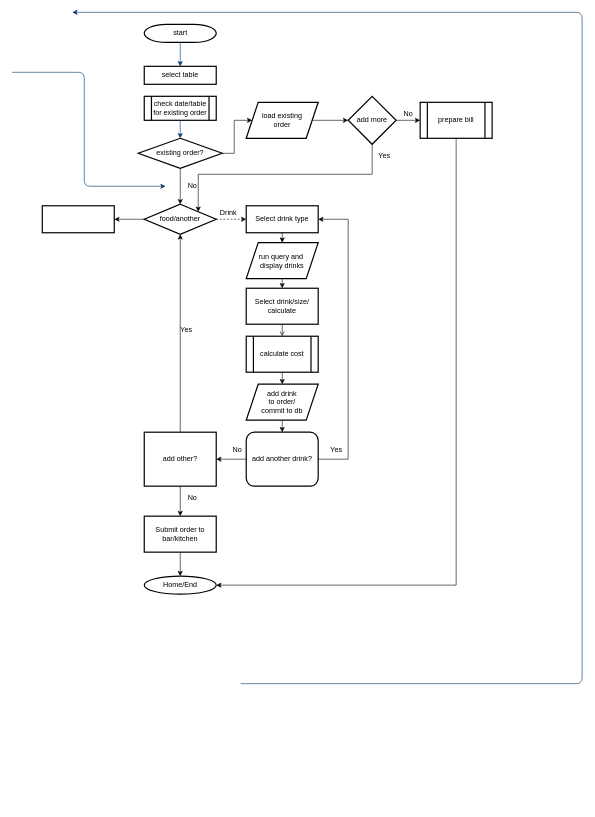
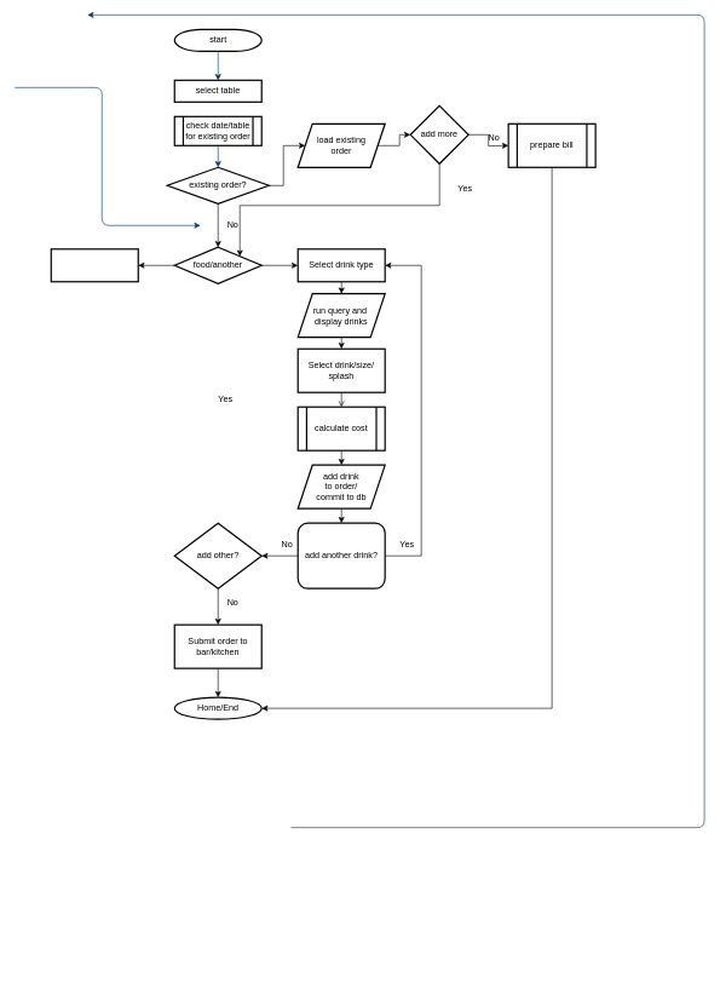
  <mxCell id="0" />
  <mxCell id="1" parent="0" />
  <mxCell id="2" value="start" style="shape=mxgraph.flowchart.terminator;strokeWidth=2;gradientColor=none;gradientDirection=north;fontStyle=0;html=1;" parent="1" vertex="1"><mxGeometry x="240" y="40" width="120" height="30" as="geometry" /></mxCell>
  <mxCell id="3" style="fontStyle=1;strokeColor=#003366;strokeWidth=1;html=1;" parent="1" source="2" edge="1"><mxGeometry relative="1" as="geometry"><mxPoint x="300" y="110" as="targetPoint" /></mxGeometry></mxCell>
  <mxCell id="4" style="fontStyle=1;strokeColor=#003366;strokeWidth=1;html=1;" parent="1" edge="1"><mxGeometry relative="1" as="geometry"><mxPoint x="300" y="190" as="sourcePoint" /><mxPoint x="300" y="230" as="targetPoint" /></mxGeometry></mxCell>
  <mxCell id="5" value="" style="edgeStyle=elbowEdgeStyle;elbow=horizontal;exitX=1;exitY=0.5;exitPerimeter=0;entryX=0.905;entryY=0.5;entryPerimeter=0;fontStyle=1;strokeColor=#003366;strokeWidth=1;html=1;" parent="1" edge="1"><mxGeometry width="100" height="100" as="geometry"><mxPoint x="400.5" y="1139.25" as="sourcePoint" /><mxPoint x="120" as="targetPoint" y="20" /><Array as="points"><mxPoint x="970" y="1340" /></Array></mxGeometry></mxCell>
  <mxCell id="6" value="" style="edgeStyle=elbowEdgeStyle;elbow=horizontal;exitX=0;exitY=0.5;exitPerimeter=0;entryX=0.095;entryY=0.5;entryPerimeter=0;fontStyle=1;strokeColor=#003366;strokeWidth=1;html=1;" parent="1" edge="1"><mxGeometry width="100" height="100" as="geometry"><mxPoint y="120" as="sourcePoint" x="20" /><mxPoint x="275.605" y="310" as="targetPoint" /><Array as="points"><mxPoint x="140" y="990" /></Array></mxGeometry></mxCell>
  <mxCell id="7" value="select table" style="rounded=0;whiteSpace=wrap;html=1;strokeWidth=2;" vertex="1" parent="1"><mxGeometry x="240" y="110" width="120" height="30" as="geometry" /></mxCell>
- <mxCell id="8" style="edgeStyle=orthogonalEdgeStyle;rounded=0;orthogonalLoop=1;jettySize=auto;html=1;exitX=1;exitY=0.5;exitDx=0;exitDy=0;entryX=0;entryY=0.5;entryDx=0;entryDy=0;dashed=1;" edge="1" parent="1" source="10" target="13"><mxGeometry relative="1" as="geometry" /></mxCell>
+ <mxCell id="8" style="edgeStyle=orthogonalEdgeStyle;rounded=0;orthogonalLoop=1;jettySize=auto;html=1;exitX=1;exitY=0.5;exitDx=0;exitDy=0;entryX=0;entryY=0.5;entryDx=0;entryDy=0;" edge="1" parent="1" source="10" target="13"><mxGeometry relative="1" as="geometry" /></mxCell>
  <mxCell id="9" style="edgeStyle=orthogonalEdgeStyle;rounded=0;orthogonalLoop=1;jettySize=auto;html=1;exitX=0;exitY=0.5;exitDx=0;exitDy=0;entryX=1;entryY=0.5;entryDx=0;entryDy=0;" edge="1" parent="1" source="10" target="11"><mxGeometry relative="1" as="geometry" /></mxCell>
  <mxCell id="10" value="food/another" style="rhombus;whiteSpace=wrap;html=1;strokeWidth=2;" vertex="1" parent="1"><mxGeometry x="240" y="340" width="120" height="50" as="geometry" /></mxCell>
  <mxCell id="11" value="" style="rounded=0;whiteSpace=wrap;html=1;strokeWidth=2;" vertex="1" parent="1"><mxGeometry x="70" y="342.5" width="120" height="45" as="geometry" /></mxCell>
  <mxCell id="12" style="edgeStyle=orthogonalEdgeStyle;rounded=0;orthogonalLoop=1;jettySize=auto;html=1;exitX=0.5;exitY=1;exitDx=0;exitDy=0;entryX=0.5;entryY=0;entryDx=0;entryDy=0;" edge="1" parent="1" source="13" target="16"><mxGeometry relative="1" as="geometry" /></mxCell>
  <mxCell id="13" value="Select drink type" style="rounded=0;whiteSpace=wrap;html=1;strokeWidth=2;" vertex="1" parent="1"><mxGeometry x="410" y="342.5" width="120" height="45" as="geometry" /></mxCell>
- <mxCell id="14" value="Drink" style="text;html=1;align=center;verticalAlign=middle;resizable=0;points=[];autosize=1;strokeColor=none;fillColor=none;" vertex="1" parent="1"><mxGeometry x="360" y="345" width="40" height="20" as="geometry" /></mxCell>
  <mxCell id="15" style="edgeStyle=orthogonalEdgeStyle;rounded=0;orthogonalLoop=1;jettySize=auto;html=1;exitX=0.5;exitY=1;exitDx=0;exitDy=0;entryX=0.5;entryY=0;entryDx=0;entryDy=0;" edge="1" parent="1" source="16" target="18"><mxGeometry relative="1" as="geometry" /></mxCell>
  <mxCell id="16" value="run query and&amp;nbsp;&lt;br&gt;display drinks" style="shape=parallelogram;perimeter=parallelogramPerimeter;whiteSpace=wrap;html=1;fixedSize=1;strokeWidth=2;" vertex="1" parent="1"><mxGeometry x="410" y="404" width="120" height="60" as="geometry" /></mxCell>
  <mxCell id="17" style="edgeStyle=orthogonalEdgeStyle;rounded=0;orthogonalLoop=1;jettySize=auto;html=1;exitX=0.5;exitY=1;exitDx=0;exitDy=0;entryX=0.5;entryY=0;entryDx=0;entryDy=0;endArrow=open;" edge="1" parent="1" source="18" target="50"><mxGeometry relative="1" as="geometry" /></mxCell>
- <mxCell id="18" value="Select drink/size/&lt;br&gt;calculate" style="rounded=0;whiteSpace=wrap;html=1;strokeWidth=2;" vertex="1" parent="1"><mxGeometry x="410" y="480" width="120" height="60" as="geometry" /></mxCell>
+ <mxCell id="18" value="Select drink/size/&lt;br&gt;splash" style="rounded=0;whiteSpace=wrap;html=1;strokeWidth=2;" vertex="1" parent="1"><mxGeometry x="410" y="480" width="120" height="60" as="geometry" /></mxCell>
  <mxCell id="19" style="edgeStyle=orthogonalEdgeStyle;rounded=0;orthogonalLoop=1;jettySize=auto;html=1;exitX=0.5;exitY=1;exitDx=0;exitDy=0;entryX=0.5;entryY=0;entryDx=0;entryDy=0;" edge="1" parent="1" source="20" target="23"><mxGeometry relative="1" as="geometry" /></mxCell>
  <mxCell id="20" value="add drink &lt;br&gt;to order/&lt;br&gt;commit to db" style="shape=parallelogram;perimeter=parallelogramPerimeter;whiteSpace=wrap;html=1;fixedSize=1;strokeWidth=2;" vertex="1" parent="1"><mxGeometry x="410" y="640" width="120" height="60" as="geometry" /></mxCell>
  <mxCell id="21" style="edgeStyle=orthogonalEdgeStyle;rounded=0;orthogonalLoop=1;jettySize=auto;html=1;exitX=1;exitY=0.5;exitDx=0;exitDy=0;entryX=1;entryY=0.5;entryDx=0;entryDy=0;" edge="1" parent="1" source="23" target="13"><mxGeometry relative="1" as="geometry"><Array as="points"><mxPoint x="580" y="765" /><mxPoint x="580" y="365" /></Array></mxGeometry></mxCell>
  <mxCell id="22" style="edgeStyle=orthogonalEdgeStyle;rounded=0;orthogonalLoop=1;jettySize=auto;html=1;exitX=0;exitY=0.5;exitDx=0;exitDy=0;entryX=1;entryY=0.5;entryDx=0;entryDy=0;" edge="1" parent="1" source="23" target="26"><mxGeometry relative="1" as="geometry" /></mxCell>
  <mxCell id="23" value="add another drink?" style="whiteSpace=wrap;html=1;strokeWidth=2;rounded=1;" vertex="1" parent="1"><mxGeometry x="410" y="720" width="120" height="90" as="geometry" /></mxCell>
- <mxCell id="24" style="edgeStyle=orthogonalEdgeStyle;rounded=0;orthogonalLoop=1;jettySize=auto;html=1;exitX=0.5;exitY=0;exitDx=0;exitDy=0;entryX=0.5;entryY=1;entryDx=0;entryDy=0;" edge="1" parent="1" source="26" target="10"><mxGeometry relative="1" as="geometry" /></mxCell>
  <mxCell id="25" style="edgeStyle=orthogonalEdgeStyle;rounded=0;orthogonalLoop=1;jettySize=auto;html=1;exitX=0.5;exitY=1;exitDx=0;exitDy=0;entryX=0.5;entryY=0;entryDx=0;entryDy=0;" edge="1" parent="1" source="26" target="31"><mxGeometry relative="1" as="geometry" /></mxCell>
- <mxCell id="26" value="add other?" style="whiteSpace=wrap;html=1;strokeWidth=2;rounded=0;" vertex="1" parent="1"><mxGeometry x="240" y="720" width="120" height="90" as="geometry" /></mxCell>
+ <mxCell id="26" value="add other?" style="rhombus;whiteSpace=wrap;html=1;strokeWidth=2;" vertex="1" parent="1"><mxGeometry x="240" y="720" width="120" height="90" as="geometry" /></mxCell>
  <mxCell id="27" value="Yes" style="text;html=1;align=center;verticalAlign=middle;resizable=0;points=[];autosize=1;strokeColor=none;fillColor=none;" vertex="1" parent="1"><mxGeometry x="540" y="740" width="40" height="20" as="geometry" /></mxCell>
  <mxCell id="28" value="No" style="text;html=1;align=center;verticalAlign=middle;resizable=0;points=[];autosize=1;strokeColor=none;fillColor=none;" vertex="1" parent="1"><mxGeometry x="380" y="740" width="30" height="20" as="geometry" /></mxCell>
  <mxCell id="29" value="Yes" style="text;html=1;align=center;verticalAlign=middle;resizable=0;points=[];autosize=1;strokeColor=none;fillColor=none;" vertex="1" parent="1"><mxGeometry x="290" y="540" width="40" height="20" as="geometry" /></mxCell>
  <mxCell id="30" style="edgeStyle=orthogonalEdgeStyle;rounded=0;orthogonalLoop=1;jettySize=auto;html=1;exitX=0.5;exitY=1;exitDx=0;exitDy=0;entryX=0.5;entryY=0;entryDx=0;entryDy=0;" edge="1" parent="1" source="31" target="33"><mxGeometry relative="1" as="geometry" /></mxCell>
  <mxCell id="31" value="Submit order to&lt;br&gt;bar/kitchen" style="rounded=0;whiteSpace=wrap;html=1;strokeWidth=2;" vertex="1" parent="1"><mxGeometry x="240" y="860" width="120" height="60" as="geometry" /></mxCell>
  <mxCell id="32" value="No" style="text;html=1;align=center;verticalAlign=middle;resizable=0;points=[];autosize=1;strokeColor=none;fillColor=none;" vertex="1" parent="1"><mxGeometry x="305" y="820" width="30" height="20" as="geometry" /></mxCell>
  <mxCell id="33" value="Home/End" style="ellipse;whiteSpace=wrap;html=1;strokeWidth=2;" vertex="1" parent="1"><mxGeometry x="240" y="960" width="120" height="30" as="geometry" /></mxCell>
  <mxCell id="34" value="check date/table&lt;br&gt;for existing order" style="shape=process;whiteSpace=wrap;html=1;backgroundOutline=1;strokeWidth=2;" vertex="1" parent="1"><mxGeometry x="240" y="160" width="120" height="40" as="geometry" /></mxCell>
  <mxCell id="35" value="" style="edgeStyle=orthogonalEdgeStyle;rounded=0;orthogonalLoop=1;jettySize=auto;html=1;" edge="1" parent="1" source="37" target="10"><mxGeometry relative="1" as="geometry" /></mxCell>
  <mxCell id="36" value="" style="edgeStyle=orthogonalEdgeStyle;rounded=0;orthogonalLoop=1;jettySize=auto;html=1;" edge="1" parent="1" source="37" target="41"><mxGeometry relative="1" as="geometry" /></mxCell>
  <mxCell id="37" value="existing order?" style="rhombus;whiteSpace=wrap;html=1;strokeWidth=2;" vertex="1" parent="1"><mxGeometry x="230" y="230" width="140" height="50" as="geometry" /></mxCell>
  <mxCell id="38" style="edgeStyle=orthogonalEdgeStyle;rounded=0;orthogonalLoop=1;jettySize=auto;html=1;exitX=0.5;exitY=1;exitDx=0;exitDy=0;" edge="1" parent="1" source="10" target="10"><mxGeometry relative="1" as="geometry" /></mxCell>
  <mxCell id="39" value="No" style="text;html=1;align=center;verticalAlign=middle;resizable=0;points=[];autosize=1;strokeColor=none;fillColor=none;" vertex="1" parent="1"><mxGeometry x="305" y="300" width="30" height="20" as="geometry" /></mxCell>
  <mxCell id="40" value="" style="edgeStyle=orthogonalEdgeStyle;rounded=0;orthogonalLoop=1;jettySize=auto;html=1;" edge="1" parent="1" source="41" target="44"><mxGeometry relative="1" as="geometry" /></mxCell>
  <mxCell id="41" value="load existing &lt;br&gt;order" style="shape=parallelogram;perimeter=parallelogramPerimeter;whiteSpace=wrap;html=1;fixedSize=1;strokeWidth=2;" vertex="1" parent="1"><mxGeometry x="410" y="170" width="120" height="60" as="geometry" /></mxCell>
  <mxCell id="42" style="edgeStyle=orthogonalEdgeStyle;rounded=0;orthogonalLoop=1;jettySize=auto;html=1;exitX=0.5;exitY=1;exitDx=0;exitDy=0;entryX=1;entryY=0;entryDx=0;entryDy=0;" edge="1" parent="1" source="44" target="10"><mxGeometry relative="1" as="geometry" /></mxCell>
  <mxCell id="43" style="edgeStyle=orthogonalEdgeStyle;rounded=0;orthogonalLoop=1;jettySize=auto;html=1;exitX=1;exitY=0.5;exitDx=0;exitDy=0;" edge="1" parent="1" source="44"><mxGeometry relative="1" as="geometry"><mxPoint x="700" y="200" as="targetPoint" /></mxGeometry></mxCell>
- <mxCell id="44" value="add more" style="rhombus;whiteSpace=wrap;html=1;strokeWidth=2;" vertex="1" parent="1"><mxGeometry x="580" y="160" width="80" height="80" as="geometry" /></mxCell>
+ <mxCell id="44" value="add more" style="rhombus;whiteSpace=wrap;html=1;strokeWidth=2;" vertex="1" parent="1"><mxGeometry x="565" y="145" width="80" height="80" as="geometry" /></mxCell>
  <mxCell id="45" value="Yes" style="text;html=1;align=center;verticalAlign=middle;resizable=0;points=[];autosize=1;strokeColor=none;fillColor=none;" vertex="1" parent="1"><mxGeometry x="620" y="250" width="40" height="20" as="geometry" /></mxCell>
  <mxCell id="46" value="No" style="text;html=1;align=center;verticalAlign=middle;resizable=0;points=[];autosize=1;strokeColor=none;fillColor=none;" vertex="1" parent="1"><mxGeometry x="665" y="180" width="30" height="20" as="geometry" /></mxCell>
  <mxCell id="47" style="edgeStyle=orthogonalEdgeStyle;rounded=0;orthogonalLoop=1;jettySize=auto;html=1;exitX=0.5;exitY=1;exitDx=0;exitDy=0;entryX=1;entryY=0.5;entryDx=0;entryDy=0;" edge="1" parent="1" source="48" target="33"><mxGeometry relative="1" as="geometry" /></mxCell>
  <mxCell id="48" value="prepare bill" style="shape=process;whiteSpace=wrap;html=1;backgroundOutline=1;strokeWidth=2;" vertex="1" parent="1"><mxGeometry x="700" y="170" width="120" height="60" as="geometry" /></mxCell>
  <mxCell id="49" style="edgeStyle=orthogonalEdgeStyle;rounded=0;orthogonalLoop=1;jettySize=auto;html=1;exitX=0.5;exitY=1;exitDx=0;exitDy=0;entryX=0.5;entryY=0;entryDx=0;entryDy=0;" edge="1" parent="1" source="50" target="20"><mxGeometry relative="1" as="geometry" /></mxCell>
  <mxCell id="50" value="calculate cost" style="shape=process;whiteSpace=wrap;html=1;backgroundOutline=1;strokeWidth=2;" vertex="1" parent="1"><mxGeometry x="410" y="560" width="120" height="60" as="geometry" /></mxCell>
